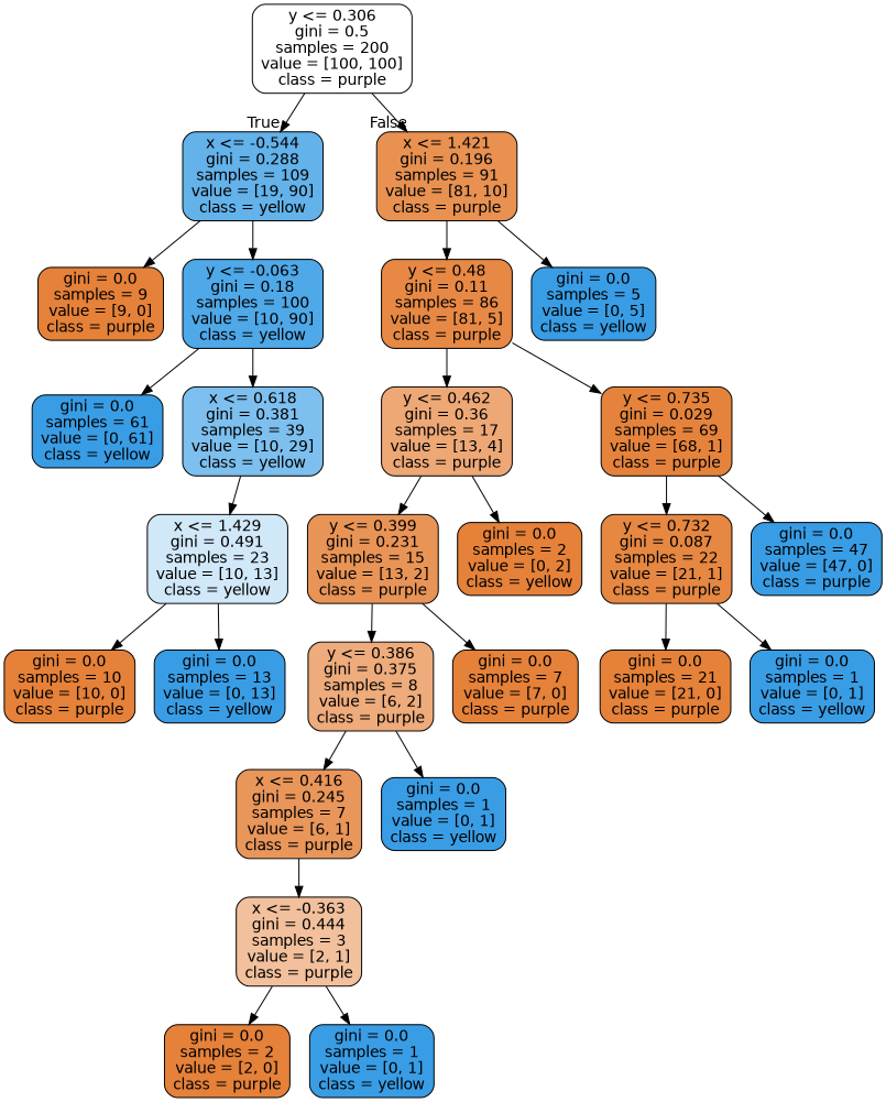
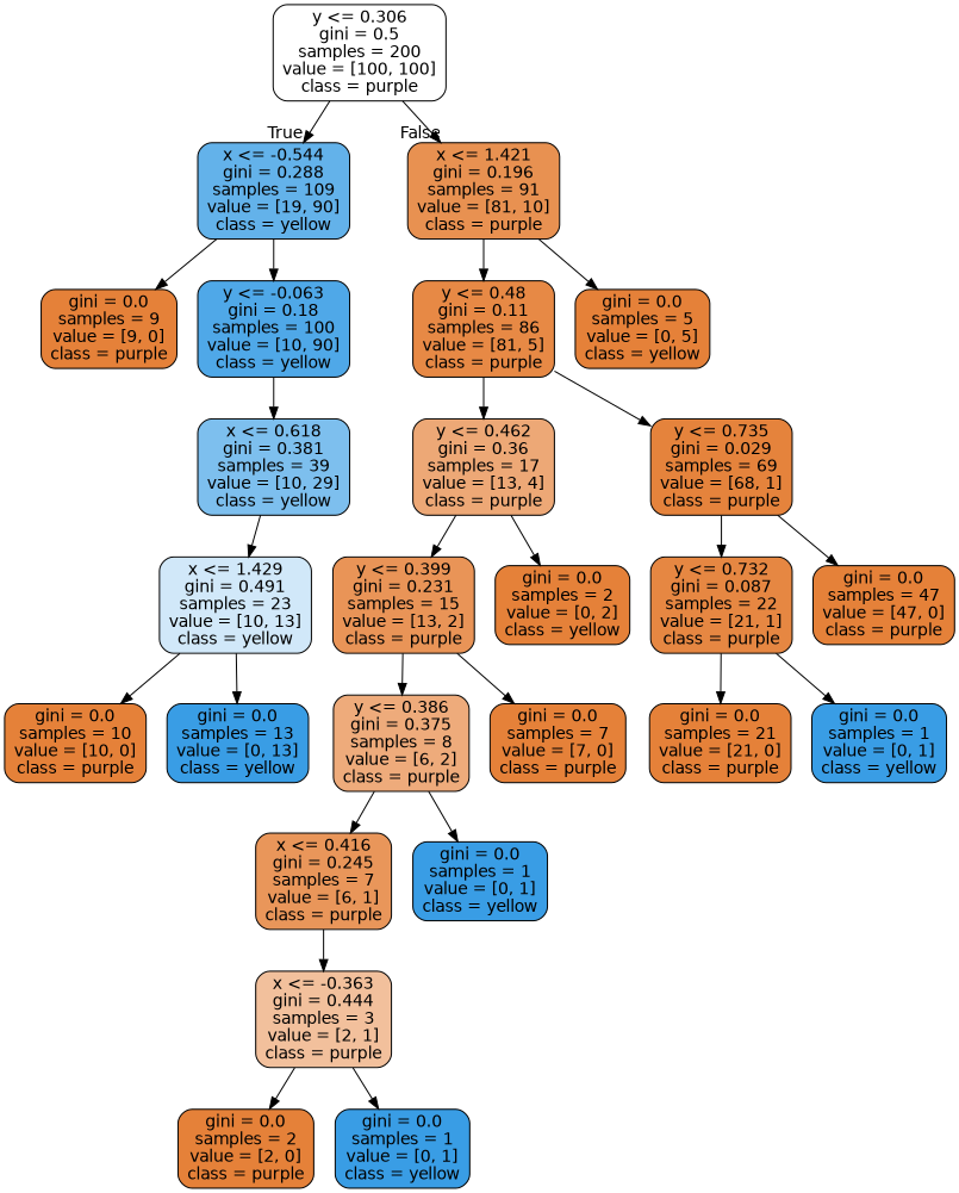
  digraph {
    node [color=black fillcolor="#e58139" fontname=helvetica shape=box style="filled, rounded"]
    edge [fontname=helvetica]
    n1 [fillcolor="#ffffff" label="y <= 0.306\ngini = 0.5\nsamples = 200\nvalue = [100, 100]\nclass = purple"]
    n2 [fillcolor="#63b2ea" label="x <= -0.544\ngini = 0.288\nsamples = 109\nvalue = [19, 90]\nclass = yellow"]
    n3 [fillcolor="#e89151" label="x <= 1.421\ngini = 0.196\nsamples = 91\nvalue = [81, 10]\nclass = purple"]
    n4 [label="gini = 0.0\nsamples = 9\nvalue = [9, 0]\nclass = purple"]
    n5 [fillcolor="#4fa8e8" label="y <= -0.063\ngini = 0.18\nsamples = 100\nvalue = [10, 90]\nclass = yellow"]
    n6 [fillcolor="#e78945" label="y <= 0.48\ngini = 0.11\nsamples = 86\nvalue = [81, 5]\nclass = purple"]
-   n7 [fillcolor="#399de5" label="gini = 0.0\nsamples = 5\nvalue = [0, 5]\nclass = yellow"]
-   n8 [fillcolor="#399de5" label="gini = 0.0\nsamples = 61\nvalue = [0, 61]\nclass = yellow"]
+   n7 [label="gini = 0.0\nsamples = 5\nvalue = [0, 5]\nclass = yellow"]
    n9 [fillcolor="#7dbfee" label="x <= 0.618\ngini = 0.381\nsamples = 39\nvalue = [10, 29]\nclass = yellow"]
    n10 [fillcolor="#d1e8f9" label="x <= 1.429\ngini = 0.491\nsamples = 23\nvalue = [10, 13]\nclass = yellow"]
    n11 [label="gini = 0.0\nsamples = 10\nvalue = [10, 0]\nclass = purple"]
    n12 [fillcolor="#399de5" label="gini = 0.0\nsamples = 13\nvalue = [0, 13]\nclass = yellow"]
    n13 [fillcolor="#eda876" label="y <= 0.462\ngini = 0.36\nsamples = 17\nvalue = [13, 4]\nclass = purple"]
    n14 [fillcolor="#e5833c" label="y <= 0.735\ngini = 0.029\nsamples = 69\nvalue = [68, 1]\nclass = purple"]
    n15 [fillcolor="#e99457" label="y <= 0.399\ngini = 0.231\nsamples = 15\nvalue = [13, 2]\nclass = purple"]
    n16 [label="gini = 0.0\nsamples = 2\nvalue = [0, 2]\nclass = yellow"]
    n17 [fillcolor="#e68742" label="y <= 0.732\ngini = 0.087\nsamples = 22\nvalue = [21, 1]\nclass = purple"]
-   n18 [fillcolor="#399de5" label="gini = 0.0\nsamples = 47\nvalue = [47, 0]\nclass = purple"]
+   n18 [label="gini = 0.0\nsamples = 47\nvalue = [47, 0]\nclass = purple"]
    n19 [fillcolor="#eeab7b" label="y <= 0.386\ngini = 0.375\nsamples = 8\nvalue = [6, 2]\nclass = purple"]
    n20 [label="gini = 0.0\nsamples = 7\nvalue = [7, 0]\nclass = purple"]
    n21 [fillcolor="#e9965a" label="x <= 0.416\ngini = 0.245\nsamples = 7\nvalue = [6, 1]\nclass = purple"]
    n22 [fillcolor="#399de5" label="gini = 0.0\nsamples = 1\nvalue = [0, 1]\nclass = yellow"]
    n23 [fillcolor="#f2c09c" label="x <= -0.363\ngini = 0.444\nsamples = 3\nvalue = [2, 1]\nclass = purple"]
    n24 [label="gini = 0.0\nsamples = 2\nvalue = [2, 0]\nclass = purple"]
    n25 [fillcolor="#399de5" label="gini = 0.0\nsamples = 1\nvalue = [0, 1]\nclass = yellow"]
    n26 [label="gini = 0.0\nsamples = 21\nvalue = [21, 0]\nclass = purple"]
    n27 [fillcolor="#399de5" label="gini = 0.0\nsamples = 1\nvalue = [0, 1]\nclass = yellow"]
    n1 -> n2 [headlabel=True labelangle=45 labeldistance=2.5]
    n1 -> n3 [headlabel=False labelangle=-45 labeldistance=2.5]
    n2 -> n4
    n2 -> n5
    n3 -> n6
    n3 -> n7
-   n5 -> n8
    n5 -> n9
    n6 -> n13
    n6 -> n14
    n9 -> n10
    n10 -> n11
    n10 -> n12
    n13 -> n15
    n13 -> n16
    n14 -> n17
    n14 -> n18
    n15 -> n19
    n15 -> n20
    n17 -> n26
    n17 -> n27
    n19 -> n21
    n19 -> n22
    n21 -> n23
    n23 -> n24
    n23 -> n25
  }
